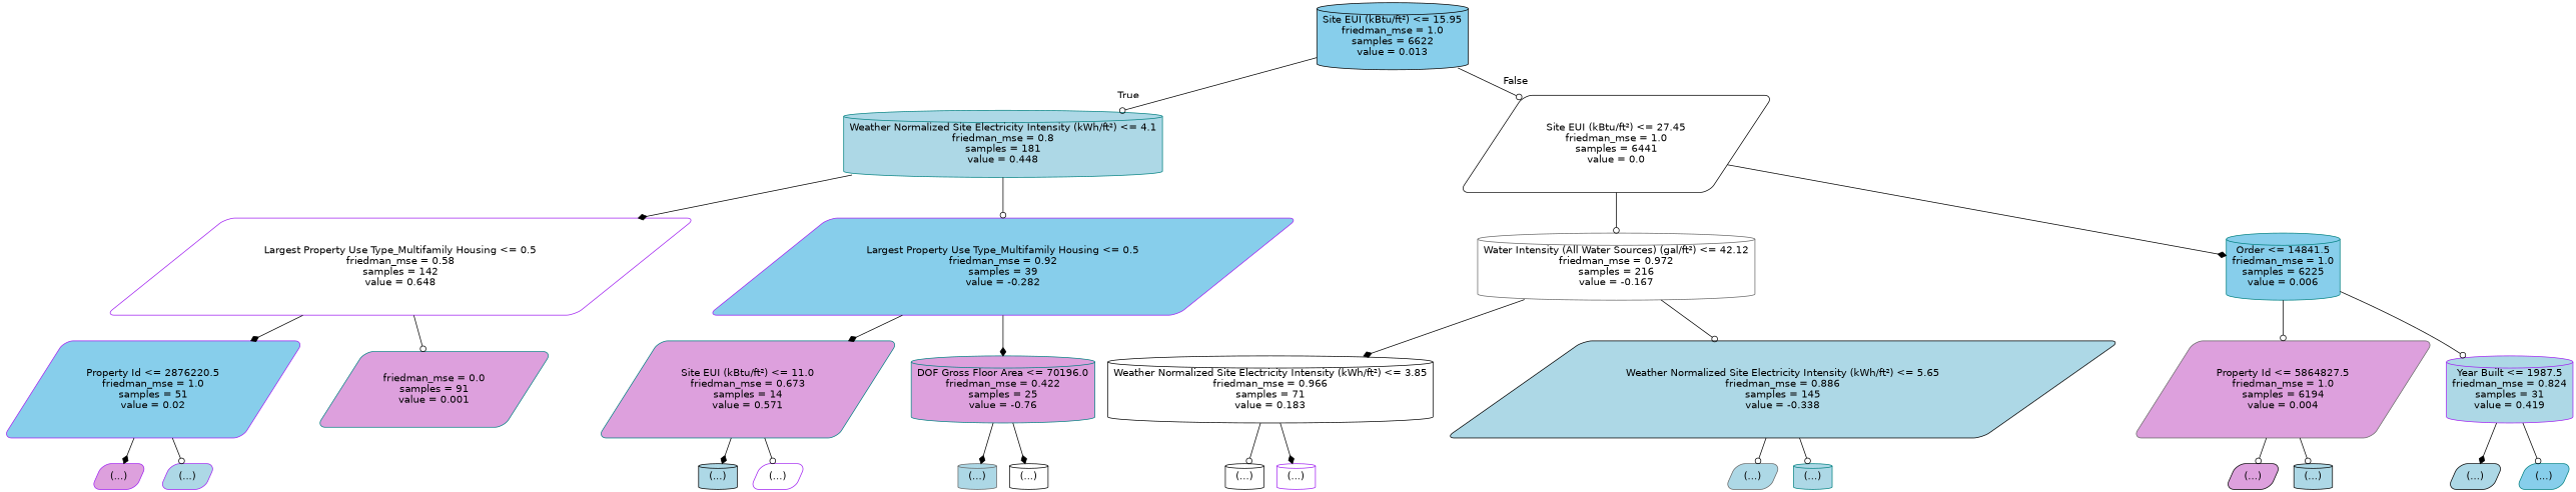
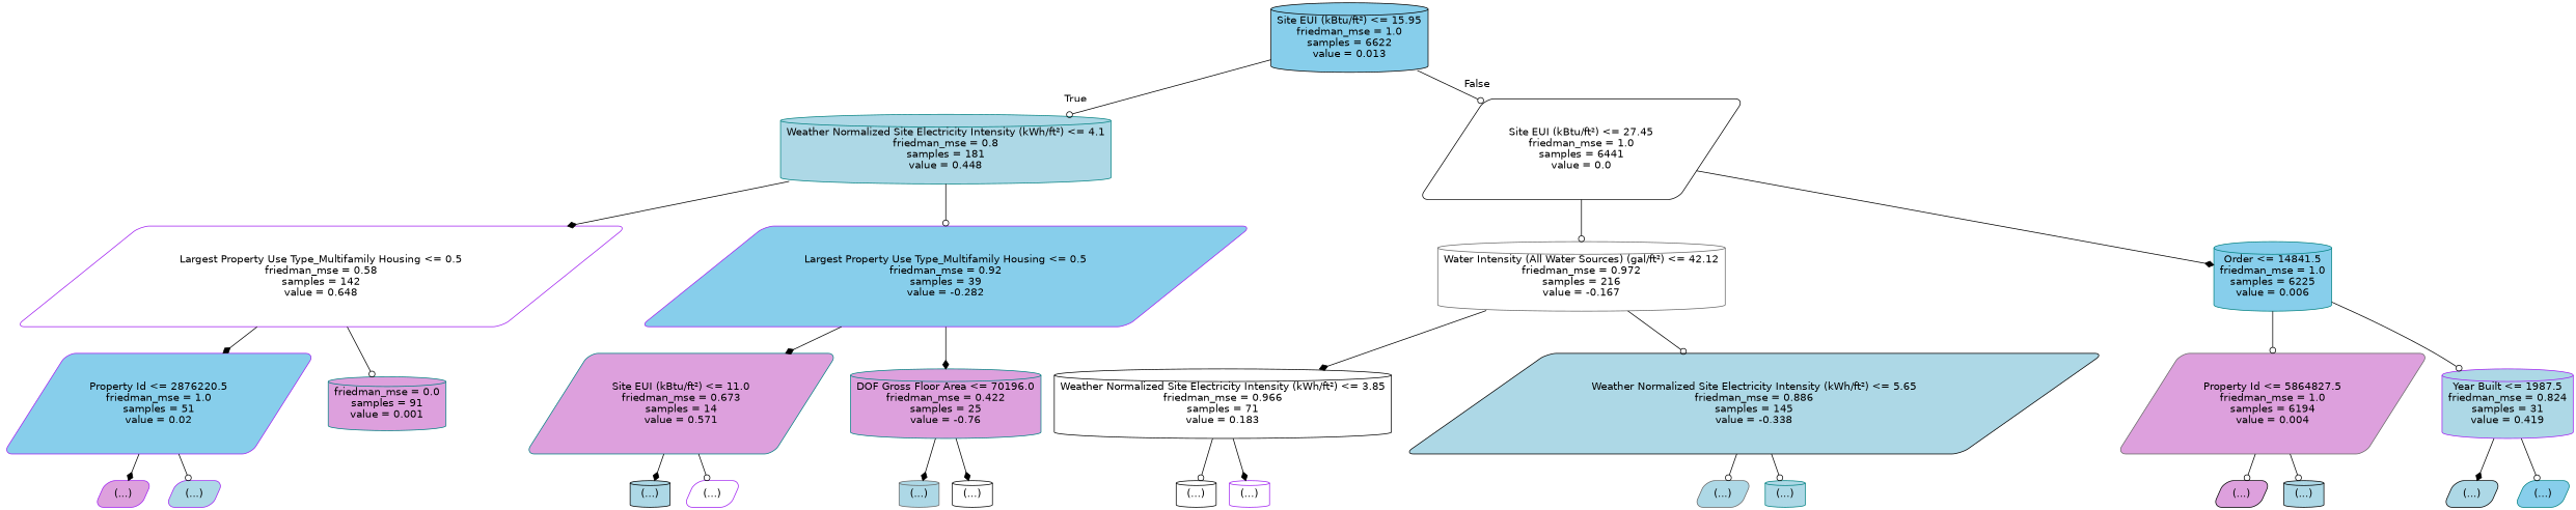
  digraph {
    node [color=black fillcolor=lightblue fontname=helvetica shape=parallelogram style="filled, rounded"]
    edge [fontname=helvetica arrowhead=odot]
    n1 [fillcolor=skyblue label="Site EUI (kBtu/ft²) <= 15.95\nfriedman_mse = 1.0\nsamples = 6622\nvalue = 0.013" shape=cylinder]
    n2 [color=teal label="Weather Normalized Site Electricity Intensity (kWh/ft²) <= 4.1\nfriedman_mse = 0.8\nsamples = 181\nvalue = 0.448" shape=cylinder]
    n3 [fillcolor=white label="Site EUI (kBtu/ft²) <= 27.45\nfriedman_mse = 1.0\nsamples = 6441\nvalue = 0.0"]
    n4 [color=purple fillcolor=white label="Largest Property Use Type_Multifamily Housing <= 0.5\nfriedman_mse = 0.58\nsamples = 142\nvalue = 0.648"]
    n5 [color=purple fillcolor=skyblue label="Largest Property Use Type_Multifamily Housing <= 0.5\nfriedman_mse = 0.92\nsamples = 39\nvalue = -0.282"]
    n6 [color=purple fillcolor=skyblue label="Property Id <= 2876220.5\nfriedman_mse = 1.0\nsamples = 51\nvalue = 0.02"]
-   n7 [color=teal fillcolor=plum label="friedman_mse = 0.0\nsamples = 91\nvalue = 0.001"]
+   n7 [color=teal fillcolor=plum label="friedman_mse = 0.0\nsamples = 91\nvalue = 0.001" shape=cylinder]
    n8 [color=purple fillcolor=plum label="(...)"]
    n9 [color=purple label="(...)"]
    n10 [color=teal fillcolor=plum label="Site EUI (kBtu/ft²) <= 11.0\nfriedman_mse = 0.673\nsamples = 14\nvalue = 0.571"]
    n11 [color=teal fillcolor=plum label="DOF Gross Floor Area <= 70196.0\nfriedman_mse = 0.422\nsamples = 25\nvalue = -0.76" shape=cylinder]
    n12 [label="(...)" shape=cylinder]
    n13 [color=purple fillcolor=white label="(...)"]
    n14 [color=gray40 label="(...)" shape=cylinder]
    n15 [fillcolor=white label="(...)" shape=cylinder]
    n16 [color=gray40 fillcolor=white label="Water Intensity (All Water Sources) (gal/ft²) <= 42.12\nfriedman_mse = 0.972\nsamples = 216\nvalue = -0.167" shape=cylinder]
    n17 [color=teal fillcolor=skyblue label="Order <= 14841.5\nfriedman_mse = 1.0\nsamples = 6225\nvalue = 0.006" shape=cylinder]
    n18 [fillcolor=white label="Weather Normalized Site Electricity Intensity (kWh/ft²) <= 3.85\nfriedman_mse = 0.966\nsamples = 71\nvalue = 0.183" shape=cylinder]
    n19 [label="Weather Normalized Site Electricity Intensity (kWh/ft²) <= 5.65\nfriedman_mse = 0.886\nsamples = 145\nvalue = -0.338"]
    n20 [fillcolor=white label="(...)" shape=cylinder]
    n21 [color=purple fillcolor=white label="(...)" shape=cylinder]
    n22 [color=gray40 label="(...)"]
    n23 [color=teal label="(...)" shape=cylinder]
    n24 [color=gray40 fillcolor=plum label="Property Id <= 5864827.5\nfriedman_mse = 1.0\nsamples = 6194\nvalue = 0.004"]
    n25 [color=purple label="Year Built <= 1987.5\nfriedman_mse = 0.824\nsamples = 31\nvalue = 0.419" shape=cylinder]
    n26 [fillcolor=plum label="(...)"]
    n27 [label="(...)" shape=cylinder]
    n28 [label="(...)"]
    n29 [color=teal fillcolor=skyblue label="(...)"]
    n1 -> n2 [headlabel=True labelangle=45 labeldistance=2.5]
    n1 -> n3 [headlabel=False labelangle=-45 labeldistance=2.5]
    n2 -> n4 [arrowhead=diamond]
    n2 -> n5
    n3 -> n16
    n3 -> n17 [arrowhead=diamond]
    n4 -> n6 [arrowhead=diamond]
    n4 -> n7
    n5 -> n10 [arrowhead=diamond]
    n5 -> n11 [arrowhead=diamond]
    n6 -> n8 [arrowhead=diamond]
    n6 -> n9
    n10 -> n12 [arrowhead=diamond]
    n10 -> n13
    n11 -> n14 [arrowhead=diamond]
    n11 -> n15 [arrowhead=diamond]
    n16 -> n18 [arrowhead=diamond]
    n16 -> n19
    n17 -> n24
    n17 -> n25
    n18 -> n20
    n18 -> n21 [arrowhead=diamond]
    n19 -> n22
    n19 -> n23
    n24 -> n26
    n24 -> n27
    n25 -> n28 [arrowhead=diamond]
    n25 -> n29
  }
